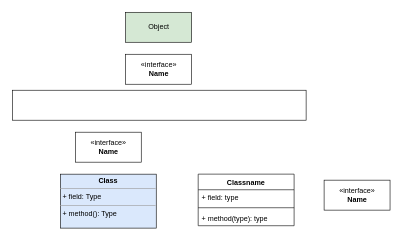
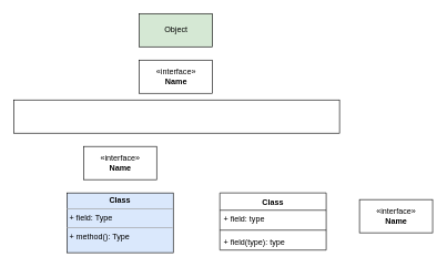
  <mxCell id="0" />
  <mxCell id="1" parent="0" />
  <mxCell id="2" value="" style="rounded=0;whiteSpace=wrap;html=1;" parent="1" vertex="1"><mxGeometry x="20" y="150" width="490" height="50" as="geometry" /></mxCell>
- <mxCell id="3" value="Classname" style="swimlane;fontStyle=1;align=center;verticalAlign=top;childLayout=stackLayout;horizontal=1;startSize=26;horizontalStack=0;resizeParent=1;resizeParentMax=0;resizeLast=0;collapsible=1;marginBottom=0;" vertex="1" parent="1"><mxGeometry x="330" y="290" width="160" height="86" as="geometry" /></mxCell>
+ <mxCell id="3" value="Class" style="swimlane;fontStyle=1;align=center;verticalAlign=top;childLayout=stackLayout;horizontal=1;startSize=26;horizontalStack=0;resizeParent=1;resizeParentMax=0;resizeLast=0;collapsible=1;marginBottom=0;" vertex="1" parent="1"><mxGeometry x="330" y="290" width="160" height="86" as="geometry" /></mxCell>
  <mxCell id="4" value="+ field: type" style="text;strokeColor=none;fillColor=none;align=left;verticalAlign=top;spacingLeft=4;spacingRight=4;overflow=hidden;rotatable=0;points=[[0,0.5],[1,0.5]];portConstraint=eastwest;" vertex="1" parent="3"><mxGeometry y="26" width="160" height="26" as="geometry" /></mxCell>
  <mxCell id="5" value="" style="line;strokeWidth=1;fillColor=none;align=left;verticalAlign=middle;spacingTop=-1;spacingLeft=3;spacingRight=3;rotatable=0;labelPosition=right;points=[];portConstraint=eastwest;" vertex="1" parent="3"><mxGeometry y="52" width="160" height="8" as="geometry" /></mxCell>
- <mxCell id="6" value="+ method(type): type" style="text;strokeColor=none;fillColor=none;align=left;verticalAlign=top;spacingLeft=4;spacingRight=4;overflow=hidden;rotatable=0;points=[[0,0.5],[1,0.5]];portConstraint=eastwest;" vertex="1" parent="3"><mxGeometry y="60" width="160" height="26" as="geometry" /></mxCell>
+ <mxCell id="6" value="+ field(type): type" style="text;strokeColor=none;fillColor=none;align=left;verticalAlign=top;spacingLeft=4;spacingRight=4;overflow=hidden;rotatable=0;points=[[0,0.5],[1,0.5]];portConstraint=eastwest;" vertex="1" parent="3"><mxGeometry y="60" width="160" height="26" as="geometry" /></mxCell>
  <mxCell id="7" value="&amp;laquo;interface&amp;raquo;&lt;br&gt;&lt;b&gt;Name&lt;/b&gt;" style="html=1;" vertex="1" parent="1"><mxGeometry x="125" y="220" width="110" height="50" as="geometry" /></mxCell>
  <mxCell id="8" value="&lt;p style=&quot;margin:0px;margin-top:4px;text-align:center;&quot;&gt;&lt;b&gt;Class&lt;/b&gt;&lt;/p&gt;&lt;hr size=&quot;1&quot;/&gt;&lt;p style=&quot;margin:0px;margin-left:4px;&quot;&gt;+ field: Type&lt;/p&gt;&lt;hr size=&quot;1&quot;/&gt;&lt;p style=&quot;margin:0px;margin-left:4px;&quot;&gt;+ method(): Type&lt;/p&gt;" style="verticalAlign=top;align=left;overflow=fill;fontSize=12;fontFamily=Helvetica;html=1;fillColor=#dae8fc;" vertex="1" parent="1"><mxGeometry x="100" y="290" width="160" height="90" as="geometry" /></mxCell>
  <mxCell id="9" value="&amp;laquo;interface&amp;raquo;&lt;br&gt;&lt;b&gt;Name&lt;/b&gt;" style="html=1;" vertex="1" parent="1"><mxGeometry x="540" y="300" width="110" height="50" as="geometry" /></mxCell>
  <mxCell id="10" value="&amp;laquo;interface&amp;raquo;&lt;br&gt;&lt;b&gt;Name&lt;/b&gt;" style="html=1;" vertex="1" parent="1"><mxGeometry x="209" y="90" width="110" height="50" as="geometry" /></mxCell>
  <mxCell id="11" value="Object" style="html=1;fillColor=#d5e8d4;" vertex="1" parent="1"><mxGeometry x="209" y="20" width="110" height="50" as="geometry" /></mxCell>
